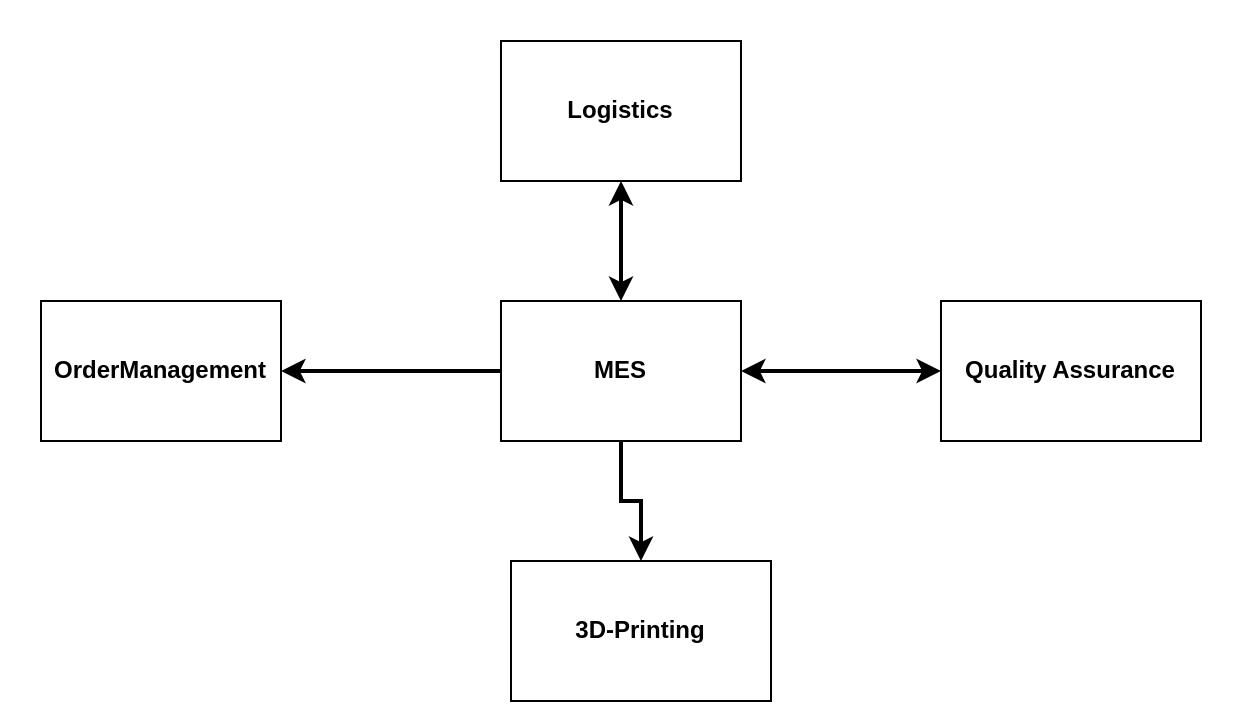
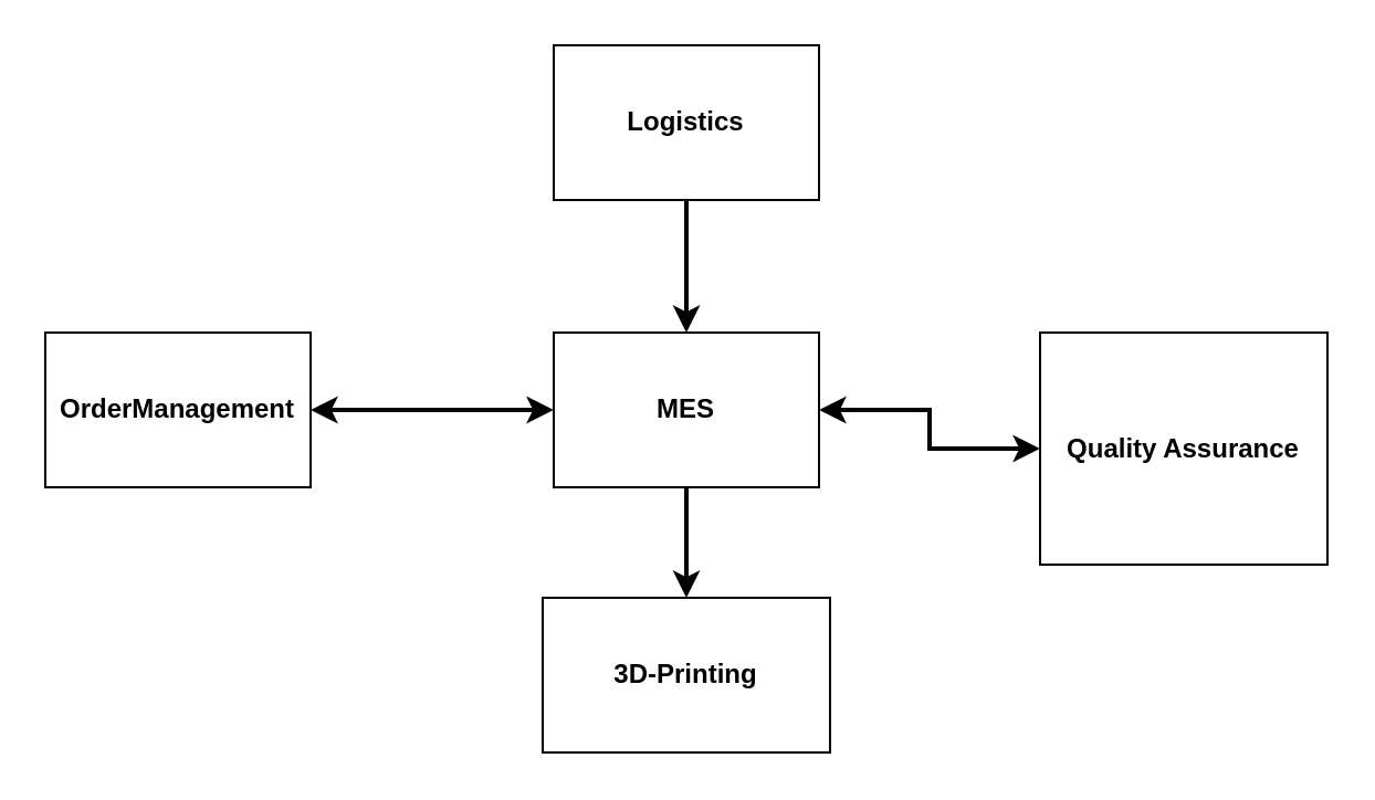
  <mxCell id="0" />
  <mxCell id="1" parent="0" />
  <mxCell id="2" value="&lt;div style=&quot;font-size: 8px;&quot;&gt;&lt;span style=&quot;background-color: initial; font-size: 12px;&quot;&gt;Logistics&lt;/span&gt;&lt;br&gt;&lt;/div&gt;" style="strokeColor=inherit;fillColor=inherit;gradientColor=inherit;shape=rect;fontStyle=1;html=1;whiteSpace=wrap;align=center;" vertex="1" parent="1"><mxGeometry x="250" y="20" width="120" height="70" as="geometry" /></mxCell>
  <mxCell id="3" style="edgeStyle=orthogonalEdgeStyle;rounded=0;orthogonalLoop=1;jettySize=auto;html=1;exitX=0.5;exitY=0;exitDx=0;exitDy=0;entryX=0.5;entryY=1;entryDx=0;entryDy=0;endArrow=none;endFill=1;strokeWidth=2;startArrow=classic;startFill=1;" edge="1" parent="1" source="4" target="7"><mxGeometry relative="1" as="geometry" /></mxCell>
- <mxCell id="4" value="&lt;div style=&quot;font-size: 8px;&quot;&gt;&lt;span style=&quot;background-color: initial; font-size: 12px;&quot;&gt;3D-Printing&lt;/span&gt;&lt;br&gt;&lt;/div&gt;" style="strokeColor=inherit;fillColor=inherit;gradientColor=inherit;shape=rect;fontStyle=1;html=1;whiteSpace=wrap;align=center;" vertex="1" parent="1"><mxGeometry x="255" y="280" width="130" height="70" as="geometry" /></mxCell>
- <mxCell id="5" style="edgeStyle=orthogonalEdgeStyle;rounded=0;orthogonalLoop=1;jettySize=auto;html=1;exitX=0.5;exitY=0;exitDx=0;exitDy=0;entryX=0.5;entryY=1;entryDx=0;entryDy=0;endArrow=classic;endFill=1;strokeWidth=2;startArrow=classic;startFill=1;" edge="1" parent="1" source="7" target="2"><mxGeometry relative="1" as="geometry"><Array as="points"><mxPoint x="310" y="150" /></Array><mxPoint x="331.24" y="151.68" as="sourcePoint" /><mxPoint x="408.71" y="100" as="targetPoint" /></mxGeometry></mxCell>
+ <mxCell id="4" value="&lt;div style=&quot;font-size: 8px;&quot;&gt;&lt;span style=&quot;background-color: initial; font-size: 12px;&quot;&gt;3D-Printing&lt;/span&gt;&lt;br&gt;&lt;/div&gt;" style="strokeColor=inherit;fillColor=inherit;gradientColor=inherit;shape=rect;fontStyle=1;html=1;whiteSpace=wrap;align=center;" vertex="1" parent="1"><mxGeometry x="245" y="270" width="130" height="70" as="geometry" /></mxCell>
+ <mxCell id="5" style="edgeStyle=orthogonalEdgeStyle;rounded=0;orthogonalLoop=1;jettySize=auto;html=1;exitX=0.5;exitY=0;exitDx=0;exitDy=0;entryX=0.5;entryY=1;entryDx=0;entryDy=0;endArrow=none;endFill=1;strokeWidth=2;startArrow=classic;startFill=1;" edge="1" parent="1" source="7" target="2"><mxGeometry relative="1" as="geometry"><Array as="points"><mxPoint x="310" y="150" /></Array><mxPoint x="331.24" y="151.68" as="sourcePoint" /><mxPoint x="408.71" y="100" as="targetPoint" /></mxGeometry></mxCell>
  <mxCell id="6" style="edgeStyle=orthogonalEdgeStyle;rounded=0;orthogonalLoop=1;jettySize=auto;html=1;exitX=1;exitY=0.5;exitDx=0;exitDy=0;entryX=0;entryY=0.5;entryDx=0;entryDy=0;endArrow=classic;endFill=1;strokeWidth=2;startArrow=classic;startFill=1;" edge="1" parent="1" source="7" target="8"><mxGeometry relative="1" as="geometry" /></mxCell>
  <mxCell id="7" value="&lt;div style=&quot;font-size: 8px;&quot;&gt;&lt;span style=&quot;background-color: initial; font-size: 12px;&quot;&gt;MES&lt;/span&gt;&lt;br&gt;&lt;/div&gt;" style="strokeColor=inherit;fillColor=inherit;gradientColor=inherit;shape=rect;fontStyle=1;html=1;whiteSpace=wrap;align=center;" vertex="1" parent="1"><mxGeometry x="250" y="150" width="120" height="70" as="geometry" /></mxCell>
- <mxCell id="8" value="&lt;div style=&quot;font-size: 8px;&quot;&gt;&lt;span style=&quot;background-color: initial; font-size: 12px;&quot;&gt;Quality Assurance&lt;/span&gt;&lt;br&gt;&lt;/div&gt;" style="strokeColor=inherit;fillColor=inherit;gradientColor=inherit;shape=rect;fontStyle=1;html=1;whiteSpace=wrap;align=center;" vertex="1" parent="1"><mxGeometry x="470" y="150" width="130" height="70" as="geometry" /></mxCell>
- <mxCell id="9" style="edgeStyle=orthogonalEdgeStyle;rounded=0;orthogonalLoop=1;jettySize=auto;html=1;exitX=1;exitY=0.5;exitDx=0;exitDy=0;entryX=0;entryY=0.5;entryDx=0;entryDy=0;endArrow=none;endFill=1;strokeWidth=2;startArrow=classic;startFill=1;" edge="1" parent="1" source="10" target="7"><mxGeometry relative="1" as="geometry"><mxPoint x="110" y="185" as="sourcePoint" /></mxGeometry></mxCell>
+ <mxCell id="8" value="&lt;div style=&quot;font-size: 8px;&quot;&gt;&lt;span style=&quot;background-color: initial; font-size: 12px;&quot;&gt;Quality Assurance&lt;/span&gt;&lt;br&gt;&lt;/div&gt;" style="strokeColor=inherit;fillColor=inherit;gradientColor=inherit;shape=rect;fontStyle=1;html=1;whiteSpace=wrap;align=center;" vertex="1" parent="1"><mxGeometry x="470" y="150" width="130" height="105" as="geometry" /></mxCell>
+ <mxCell id="9" style="edgeStyle=orthogonalEdgeStyle;rounded=0;orthogonalLoop=1;jettySize=auto;html=1;exitX=1;exitY=0.5;exitDx=0;exitDy=0;entryX=0;entryY=0.5;entryDx=0;entryDy=0;endArrow=classic;endFill=1;strokeWidth=2;startArrow=classic;startFill=1;" edge="1" parent="1" source="10" target="7"><mxGeometry relative="1" as="geometry"><mxPoint x="110" y="185" as="sourcePoint" /></mxGeometry></mxCell>
  <mxCell id="10" value="&lt;div style=&quot;&quot;&gt;OrderManagement&lt;/div&gt;" style="strokeColor=inherit;fillColor=inherit;gradientColor=inherit;shape=rect;fontStyle=1;html=1;whiteSpace=wrap;align=center;" vertex="1" parent="1"><mxGeometry x="20" y="150" width="120" height="70" as="geometry" /></mxCell>
